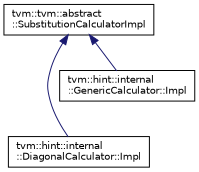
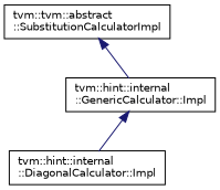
  digraph {
    fontname="DejaVu Sans"
    rankdir=TB
    node [color=black fillcolor=white fontname="DejaVu Sans" fontsize=10 shape=record style=filled]
    edge [color=midnightblue dir=back fontname="DejaVu Sans" fontsize=10 labelfontname=Helvetica labelfontsize=10 style=solid]
    n1 [height=0.2 label="tvm::tvm::abstract\l::SubstitutionCalculatorImpl" width=0.4]
    n2 [height=0.2 label="tvm::hint::internal\l::DiagonalCalculator::Impl" width=0.4]
    n3 [height=0.2 label="tvm::hint::internal\l::GenericCalculator::Impl" width=0.4]
-   n1 -> n2
+   n3 -> n2
    n1 -> n3
  }
